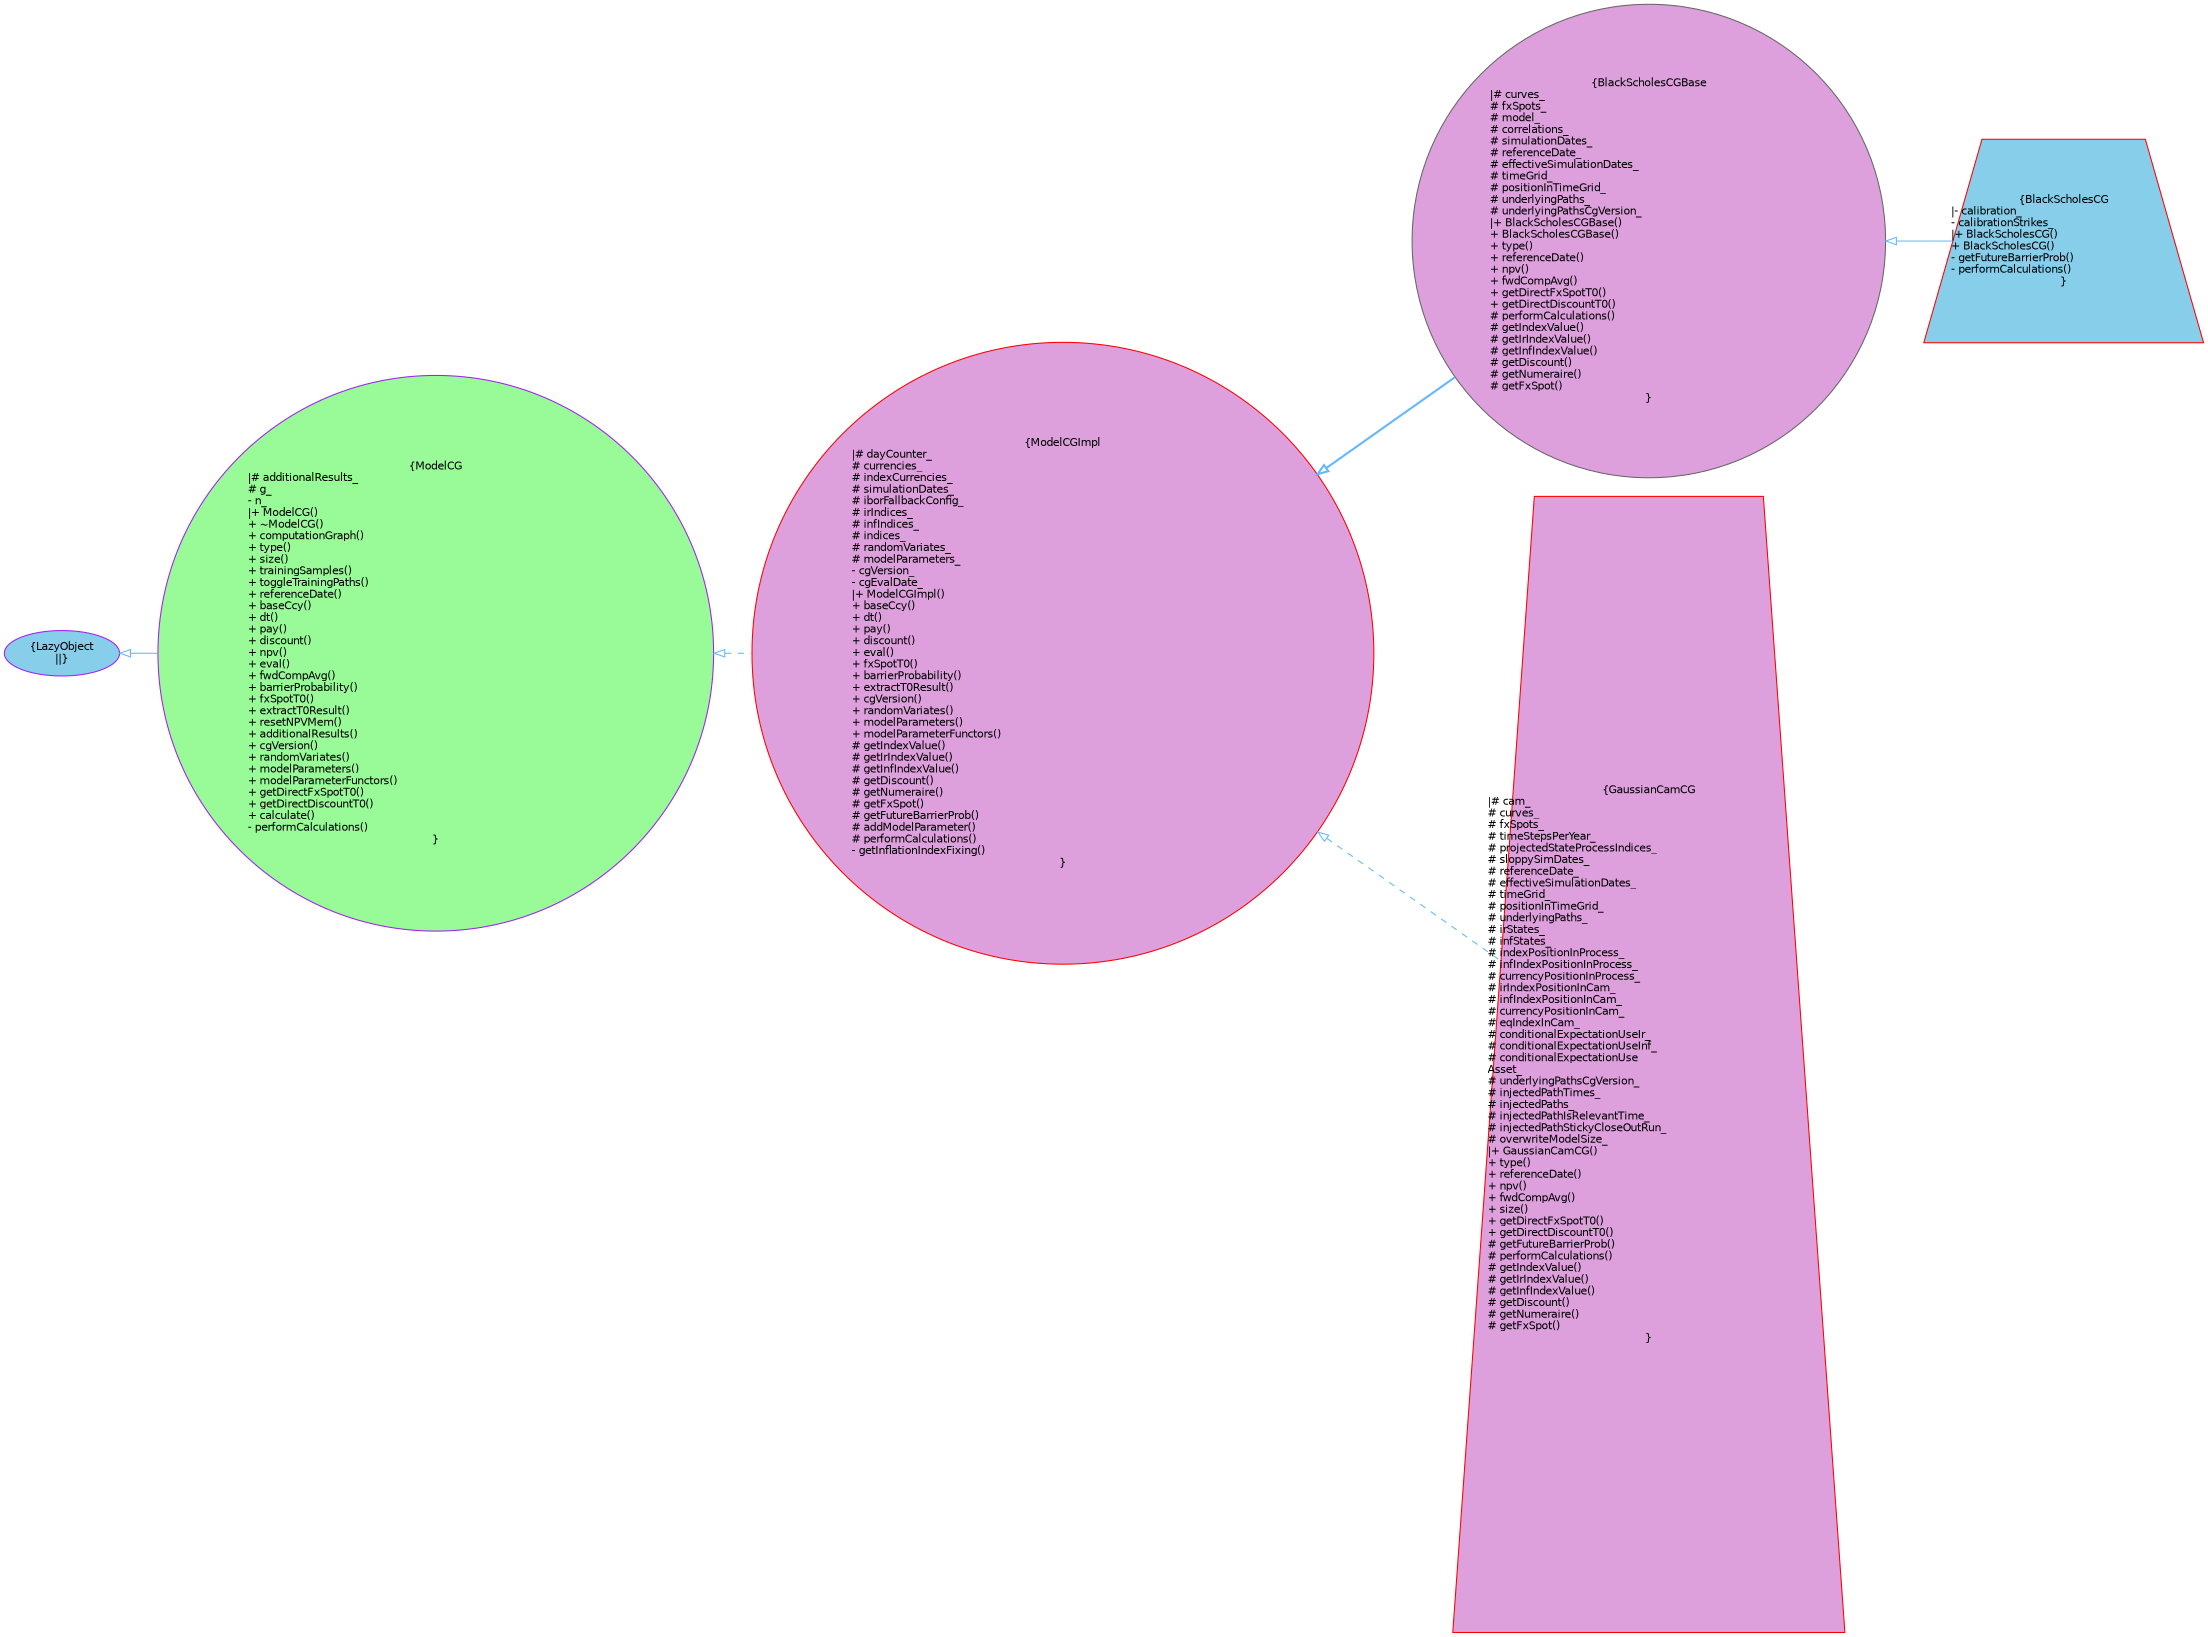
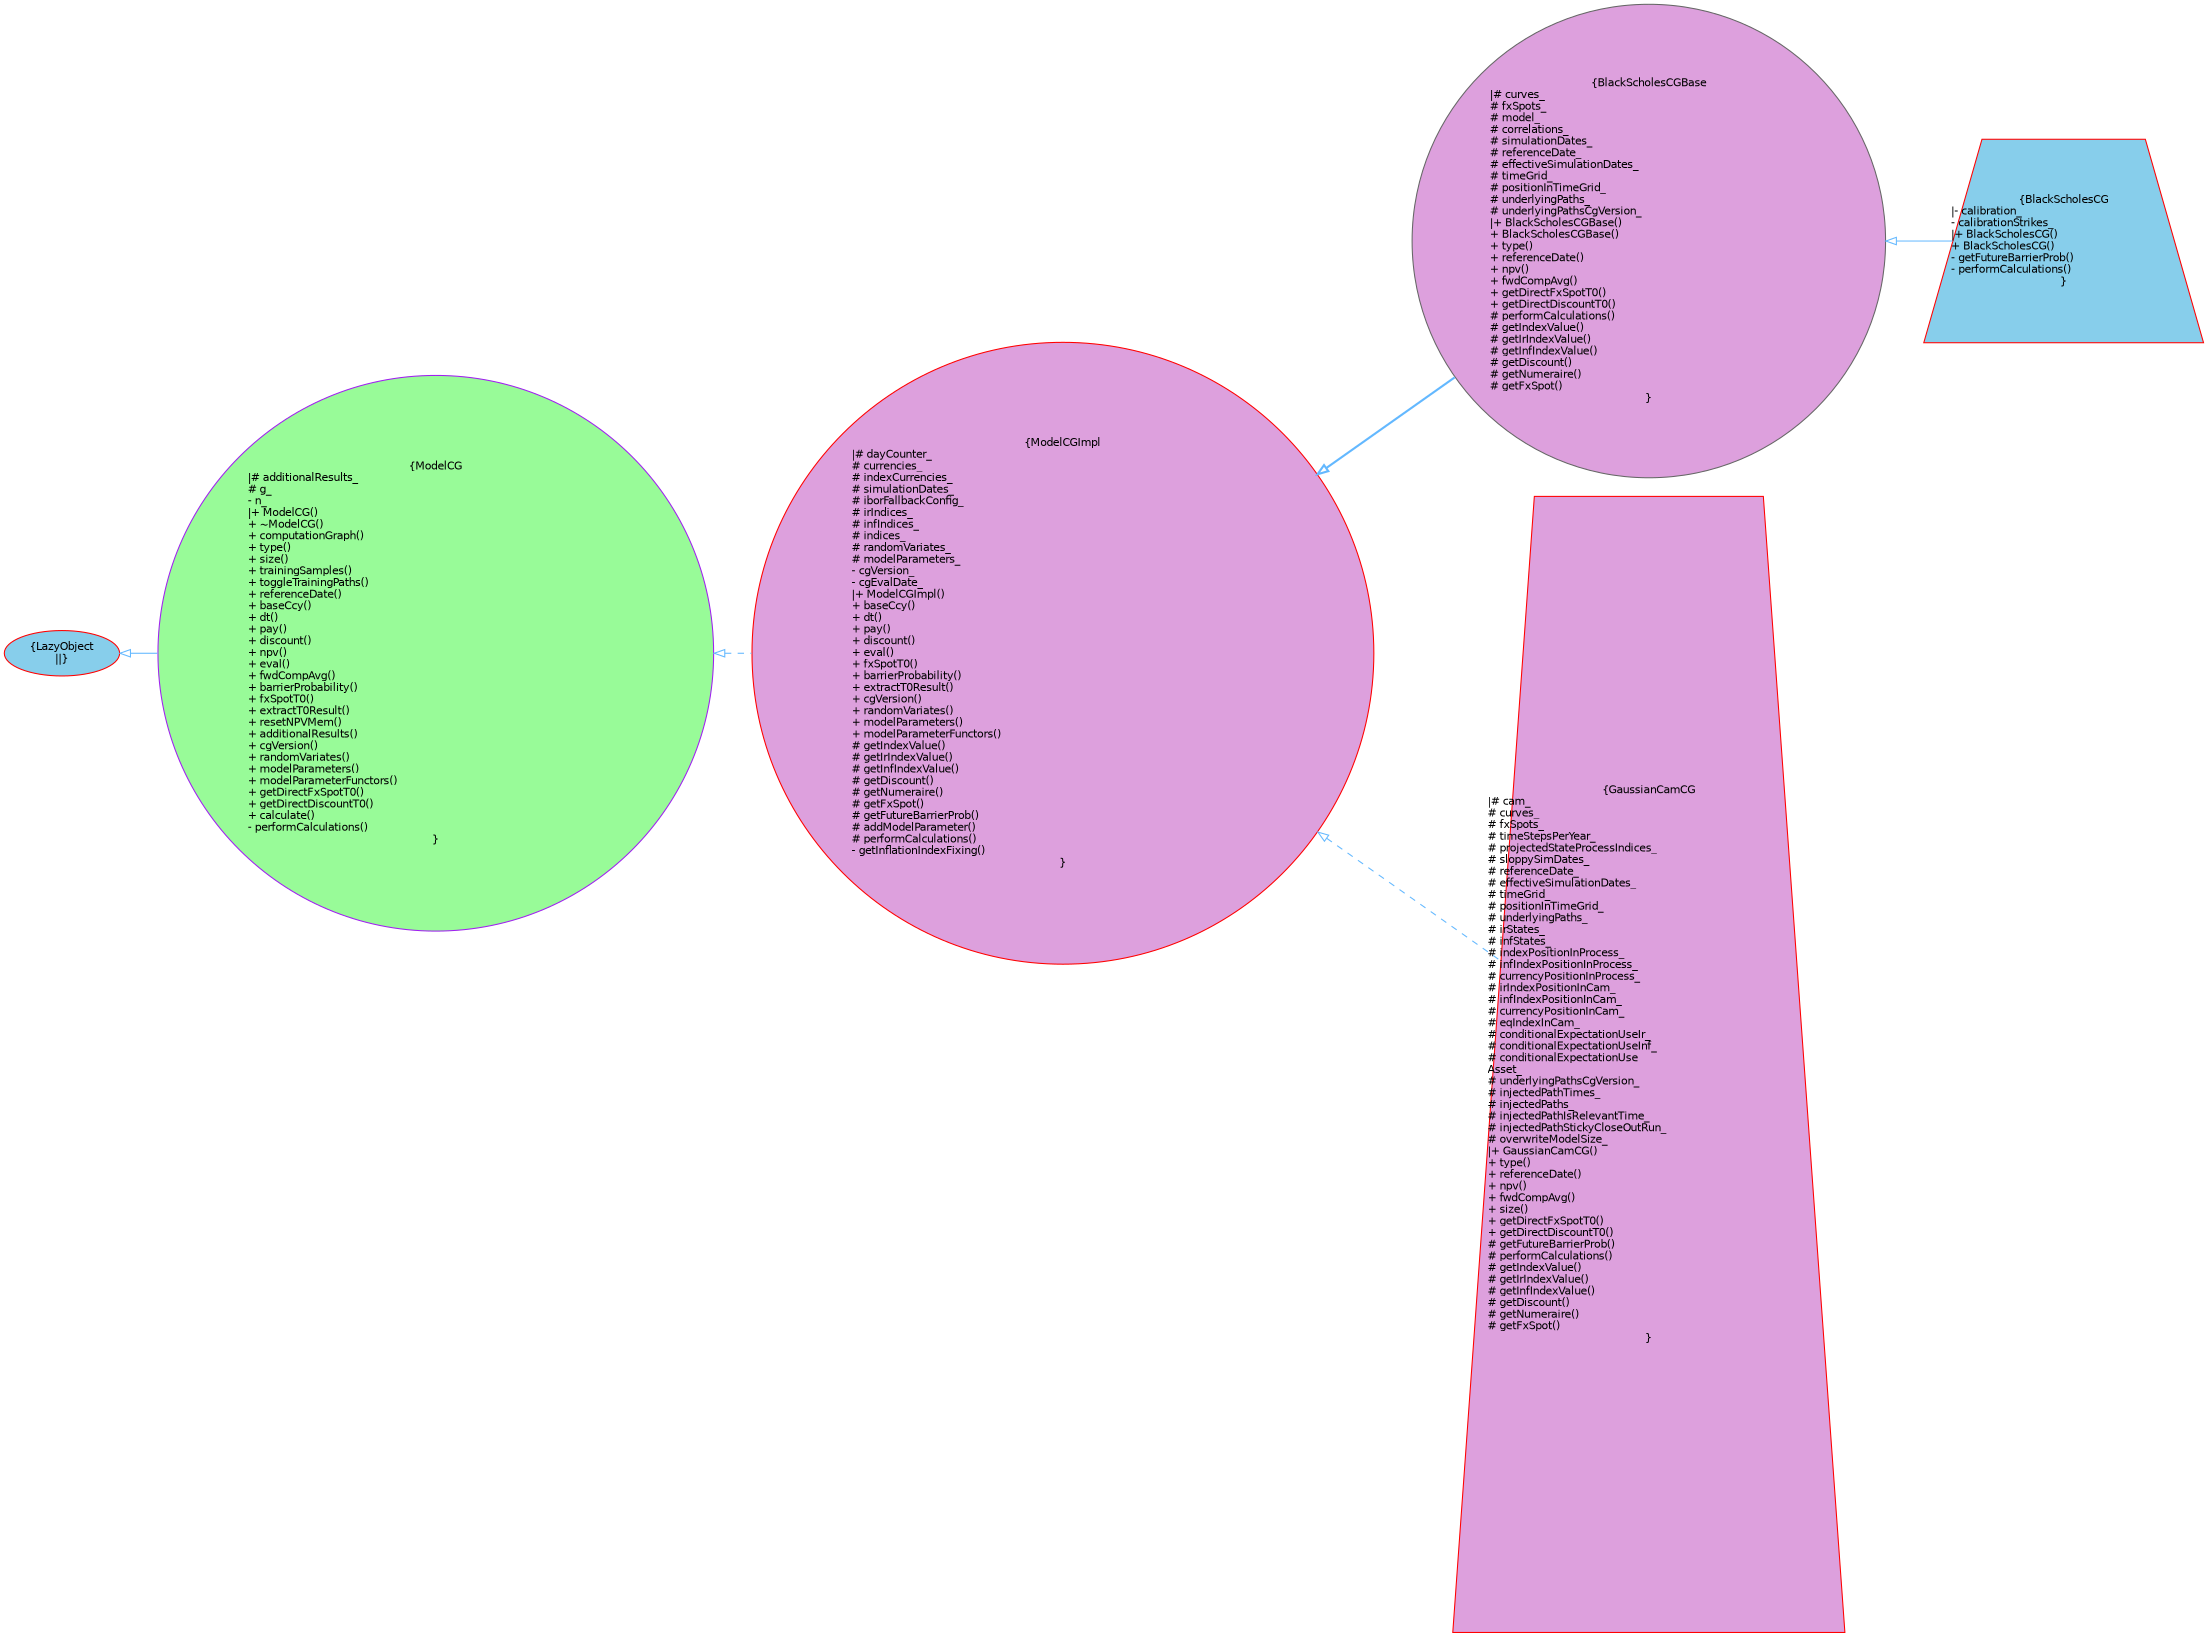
  digraph {
    rankdir=LR
    node [color=red fillcolor=plum fontname=Helvetica fontsize=10 shape=circle style=filled]
    edge [arrowtail=onormal color=steelblue1 dir=back fontname=Helvetica fontsize=10 labelfontname=Helvetica labelfontsize=10 style=dashed]
    n1 [color=purple fillcolor=palegreen fontcolor=black height=0.2 label="{ModelCG\n|# additionalResults_\l# g_\l- n_\l|+ ModelCG()\l+ ~ModelCG()\l+ computationGraph()\l+ type()\l+ size()\l+ trainingSamples()\l+ toggleTrainingPaths()\l+ referenceDate()\l+ baseCcy()\l+ dt()\l+ pay()\l+ discount()\l+ npv()\l+ eval()\l+ fwdCompAvg()\l+ barrierProbability()\l+ fxSpotT0()\l+ extractT0Result()\l+ resetNPVMem()\l+ additionalResults()\l+ cgVersion()\l+ randomVariates()\l+ modelParameters()\l+ modelParameterFunctors()\l+ getDirectFxSpotT0()\l+ getDirectDiscountT0()\l+ calculate()\l- performCalculations()\l}" width=0.4]
    n2 [height=0.2 label="{ModelCGImpl\n|# dayCounter_\l# currencies_\l# indexCurrencies_\l# simulationDates_\l# iborFallbackConfig_\l# irIndices_\l# infIndices_\l# indices_\l# randomVariates_\l# modelParameters_\l- cgVersion_\l- cgEvalDate_\l|+ ModelCGImpl()\l+ baseCcy()\l+ dt()\l+ pay()\l+ discount()\l+ eval()\l+ fxSpotT0()\l+ barrierProbability()\l+ extractT0Result()\l+ cgVersion()\l+ randomVariates()\l+ modelParameters()\l+ modelParameterFunctors()\l# getIndexValue()\l# getIrIndexValue()\l# getInfIndexValue()\l# getDiscount()\l# getNumeraire()\l# getFxSpot()\l# getFutureBarrierProb()\l# addModelParameter()\l# performCalculations()\l- getInflationIndexFixing()\l}" width=0.4]
-   n3 [color=purple fillcolor=skyblue height=0.2 label="{LazyObject\n||}" shape=ellipse width=0.4]
+   n3 [fillcolor=skyblue height=0.2 label="{LazyObject\n||}" shape=ellipse width=0.4]
    n4 [color=gray40 height=0.2 label="{BlackScholesCGBase\n|# curves_\l# fxSpots_\l# model_\l# correlations_\l# simulationDates_\l# referenceDate_\l# effectiveSimulationDates_\l# timeGrid_\l# positionInTimeGrid_\l# underlyingPaths_\l# underlyingPathsCgVersion_\l|+ BlackScholesCGBase()\l+ BlackScholesCGBase()\l+ type()\l+ referenceDate()\l+ npv()\l+ fwdCompAvg()\l+ getDirectFxSpotT0()\l+ getDirectDiscountT0()\l# performCalculations()\l# getIndexValue()\l# getIrIndexValue()\l# getInfIndexValue()\l# getDiscount()\l# getNumeraire()\l# getFxSpot()\l}" width=0.4]
    n5 [height=0.2 label="{GaussianCamCG\n|# cam_\l# curves_\l# fxSpots_\l# timeStepsPerYear_\l# projectedStateProcessIndices_\l# sloppySimDates_\l# referenceDate_\l# effectiveSimulationDates_\l# timeGrid_\l# positionInTimeGrid_\l# underlyingPaths_\l# irStates_\l# infStates_\l# indexPositionInProcess_\l# infIndexPositionInProcess_\l# currencyPositionInProcess_\l# irIndexPositionInCam_\l# infIndexPositionInCam_\l# currencyPositionInCam_\l# eqIndexInCam_\l# conditionalExpectationUseIr_\l# conditionalExpectationUseInf_\l# conditionalExpectationUse\lAsset_\l# underlyingPathsCgVersion_\l# injectedPathTimes_\l# injectedPaths_\l# injectedPathIsRelevantTime_\l# injectedPathStickyCloseOutRun_\l# overwriteModelSize_\l|+ GaussianCamCG()\l+ type()\l+ referenceDate()\l+ npv()\l+ fwdCompAvg()\l+ size()\l+ getDirectFxSpotT0()\l+ getDirectDiscountT0()\l# getFutureBarrierProb()\l# performCalculations()\l# getIndexValue()\l# getIrIndexValue()\l# getInfIndexValue()\l# getDiscount()\l# getNumeraire()\l# getFxSpot()\l}" shape=trapezium width=0.4]
    n6 [fillcolor=skyblue height=0.2 label="{BlackScholesCG\n|- calibration_\l- calibrationStrikes_\l|+ BlackScholesCG()\l+ BlackScholesCG()\l- getFutureBarrierProb()\l- performCalculations()\l}" shape=trapezium width=0.4]
    n1 -> n2
    n2 -> n4 [style=bold]
    n2 -> n5
    n3 -> n1 [style=solid]
    n4 -> n6 [style=solid]
  }
